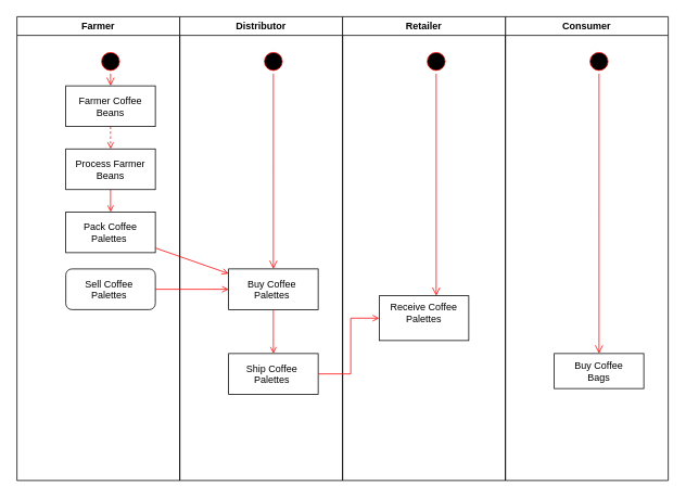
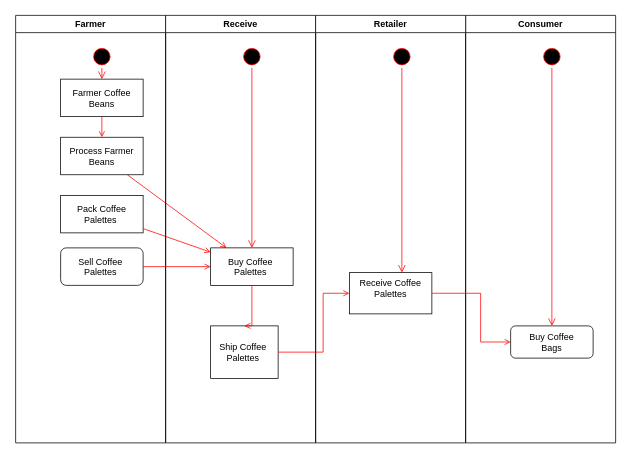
  <mxCell id="0" />
  <mxCell id="1" parent="0" />
  <mxCell id="2" value="Farmer" style="swimlane;whiteSpace=wrap" parent="1" vertex="1"><mxGeometry x="20" y="20" width="200" height="570" as="geometry" /></mxCell>
  <mxCell id="3" value="" style="ellipse;shape=startState;fillColor=#000000;strokeColor=#ff0000;" parent="2" vertex="1"><mxGeometry x="100" y="40" width="30" height="30" as="geometry" /></mxCell>
  <mxCell id="4" value="" style="edgeStyle=elbowEdgeStyle;elbow=horizontal;verticalAlign=bottom;endArrow=open;endSize=8;strokeColor=#FF0000;endFill=1;rounded=0" parent="2" source="3" target="5" edge="1"><mxGeometry x="100" y="40" as="geometry"><mxPoint x="115" y="110" as="targetPoint" /></mxGeometry></mxCell>
  <mxCell id="5" value="Farmer Coffee &#10;Beans" style="" parent="2" vertex="1"><mxGeometry x="60" y="85" width="110" height="50" as="geometry" /></mxCell>
  <mxCell id="6" value="Pack Coffee &#10;Palettes " style="" parent="2" vertex="1"><mxGeometry x="60" y="240" width="110" height="50" as="geometry" /></mxCell>
- <mxCell id="7" value="" style="endArrow=open;strokeColor=#FF0000;endFill=1;rounded=0" parent="2" source="10" target="6" edge="1"><mxGeometry relative="1" as="geometry" /></mxCell>
+ <mxCell id="7" value="" style="endArrow=open;strokeColor=#FF0000;endFill=1;rounded=0;" parent="2" source="10" target="15" edge="1"><mxGeometry relative="1" as="geometry" /></mxCell>
  <mxCell id="8" value="Sell Coffee &#10;Palettes " style="rounded=1;" parent="2" vertex="1"><mxGeometry x="60" y="310" width="110" height="50" as="geometry" /></mxCell>
  <mxCell id="9" value="" style="endArrow=open;strokeColor=#FF0000;endFill=1;rounded=0;" parent="2" source="6" target="15" edge="1"><mxGeometry relative="1" as="geometry" /></mxCell>
  <mxCell id="10" value="Process Farmer &#10;Beans" style="" parent="2" vertex="1"><mxGeometry x="60" y="162.5" width="110" height="50" as="geometry" /></mxCell>
- <mxCell id="11" value="" style="endArrow=open;strokeColor=#FF0000;endFill=1;rounded=0;dashed=1;" parent="2" source="5" target="10" edge="1"><mxGeometry relative="1" as="geometry"><mxPoint x="363.387" y="255" as="sourcePoint" /><mxPoint x="356.613" y="360" as="targetPoint" /></mxGeometry></mxCell>
- <mxCell id="12" value="Distributor" style="swimlane;whiteSpace=wrap" parent="1" vertex="1"><mxGeometry x="220" y="20" width="200" height="570" as="geometry" /></mxCell>
+ <mxCell id="11" value="" style="endArrow=open;strokeColor=#FF0000;endFill=1;rounded=0" parent="2" source="5" target="10" edge="1"><mxGeometry relative="1" as="geometry"><mxPoint x="363.387" y="255" as="sourcePoint" /><mxPoint x="356.613" y="360" as="targetPoint" /></mxGeometry></mxCell>
+ <mxCell id="12" value="Receive" style="swimlane;whiteSpace=wrap" parent="1" vertex="1"><mxGeometry x="220" y="20" width="200" height="570" as="geometry" /></mxCell>
  <mxCell id="13" value="" style="ellipse;shape=startState;fillColor=#000000;strokeColor=#ff0000;" parent="12" vertex="1"><mxGeometry x="100" y="40" width="30" height="30" as="geometry" /></mxCell>
  <mxCell id="14" value="" style="edgeStyle=elbowEdgeStyle;elbow=horizontal;verticalAlign=bottom;endArrow=open;endSize=8;strokeColor=#FF0000;endFill=1;rounded=0" parent="12" source="13" target="15" edge="1"><mxGeometry x="100" y="40" as="geometry"><mxPoint x="115" y="110" as="targetPoint" /></mxGeometry></mxCell>
  <mxCell id="15" value="Buy Coffee &#10;Palettes " style="" parent="12" vertex="1"><mxGeometry x="60" y="310" width="110" height="50" as="geometry" /></mxCell>
- <mxCell id="16" value="Ship Coffee &#10;Palettes " style="" vertex="1" parent="12"><mxGeometry x="60" y="414" width="110" height="50" as="geometry" /></mxCell>
+ <mxCell id="16" value="Ship Coffee &#10;Palettes " style="" vertex="1" parent="12"><mxGeometry x="60" y="414" width="90" height="70" as="geometry" /></mxCell>
  <mxCell id="17" value="" style="edgeStyle=elbowEdgeStyle;elbow=horizontal;strokeColor=#FF0000;endArrow=open;endFill=1;rounded=0;exitX=0.5;exitY=1;exitDx=0;exitDy=0;entryX=0.5;entryY=0;entryDx=0;entryDy=0;" edge="1" parent="12" source="15" target="16"><mxGeometry width="100" height="100" relative="1" as="geometry"><mxPoint y="365" as="sourcePoint" /><mxPoint x="90" y="365" as="targetPoint" /><Array as="points"><mxPoint x="115" y="370" /><mxPoint x="380" y="280" /></Array></mxGeometry></mxCell>
  <mxCell id="18" value="Consumer" style="swimlane;whiteSpace=wrap" parent="1" vertex="1"><mxGeometry x="620" y="20" width="200" height="570" as="geometry" /></mxCell>
  <mxCell id="19" value="" style="ellipse;shape=startState;fillColor=#000000;strokeColor=#ff0000;" parent="18" vertex="1"><mxGeometry x="100" y="40" width="30" height="30" as="geometry" /></mxCell>
  <mxCell id="20" value="" style="edgeStyle=elbowEdgeStyle;elbow=horizontal;verticalAlign=bottom;endArrow=open;endSize=8;strokeColor=#FF0000;endFill=1;rounded=0" parent="18" source="19" target="21" edge="1"><mxGeometry x="100" y="40" as="geometry"><mxPoint x="115" y="110" as="targetPoint" /></mxGeometry></mxCell>
- <mxCell id="21" value="Buy Coffee &#10;Bags" style="" parent="18" vertex="1"><mxGeometry x="60" y="414" width="110" height="43" as="geometry" /></mxCell>
+ <mxCell id="21" value="Buy Coffee &#10;Bags" style="rounded=1;" parent="18" vertex="1"><mxGeometry x="60" y="414" width="110" height="43" as="geometry" /></mxCell>
  <mxCell id="22" value="Retailer" style="swimlane;whiteSpace=wrap" parent="1" vertex="1"><mxGeometry x="420" y="20" width="200" height="570" as="geometry" /></mxCell>
  <mxCell id="23" value="" style="ellipse;shape=startState;fillColor=#000000;strokeColor=#ff0000;" parent="22" vertex="1"><mxGeometry x="100" y="40" width="30" height="30" as="geometry" /></mxCell>
  <mxCell id="24" value="" style="edgeStyle=elbowEdgeStyle;elbow=horizontal;verticalAlign=bottom;endArrow=open;endSize=8;strokeColor=#FF0000;endFill=1;rounded=0" parent="22" source="23" target="25" edge="1"><mxGeometry x="100" y="40" as="geometry"><mxPoint x="115" y="110" as="targetPoint" /></mxGeometry></mxCell>
  <mxCell id="25" value="Receive Coffee &#10;Palettes&#10;" style="" parent="22" vertex="1"><mxGeometry x="45" y="343" width="110" height="55" as="geometry" /></mxCell>
  <mxCell id="26" value="" style="edgeStyle=elbowEdgeStyle;elbow=horizontal;strokeColor=#FF0000;endArrow=open;endFill=1;rounded=0;exitX=1;exitY=0.5;exitDx=0;exitDy=0;" parent="1" source="8" edge="1"><mxGeometry width="100" height="100" relative="1" as="geometry"><mxPoint x="190" y="420" as="sourcePoint" /><mxPoint x="280" y="355" as="targetPoint" /><Array as="points"><mxPoint x="250" y="350" /><mxPoint x="570" y="270" /></Array></mxGeometry></mxCell>
+ <mxCell id="27" value="" style="edgeStyle=elbowEdgeStyle;elbow=horizontal;strokeColor=#FF0000;endArrow=open;endFill=1;rounded=0;exitX=1;exitY=0.5;exitDx=0;exitDy=0;entryX=0;entryY=0.5;entryDx=0;entryDy=0;" edge="1" parent="1" source="25" target="21"><mxGeometry width="100" height="100" relative="1" as="geometry"><mxPoint x="200" y="365" as="sourcePoint" /><mxPoint x="290" y="365" as="targetPoint" /><Array as="points"><mxPoint x="640" y="450" /></Array></mxGeometry></mxCell>
  <mxCell id="28" value="" style="edgeStyle=elbowEdgeStyle;elbow=horizontal;strokeColor=#FF0000;endArrow=open;endFill=1;rounded=0;exitX=1;exitY=0.5;exitDx=0;exitDy=0;entryX=0;entryY=0.5;entryDx=0;entryDy=0;" edge="1" parent="1" source="16" target="25"><mxGeometry width="100" height="100" relative="1" as="geometry"><mxPoint x="390" y="419" as="sourcePoint" /><mxPoint x="460" y="419" as="targetPoint" /><Array as="points"><mxPoint x="430" y="450" /><mxPoint x="770" y="334" /></Array></mxGeometry></mxCell>
